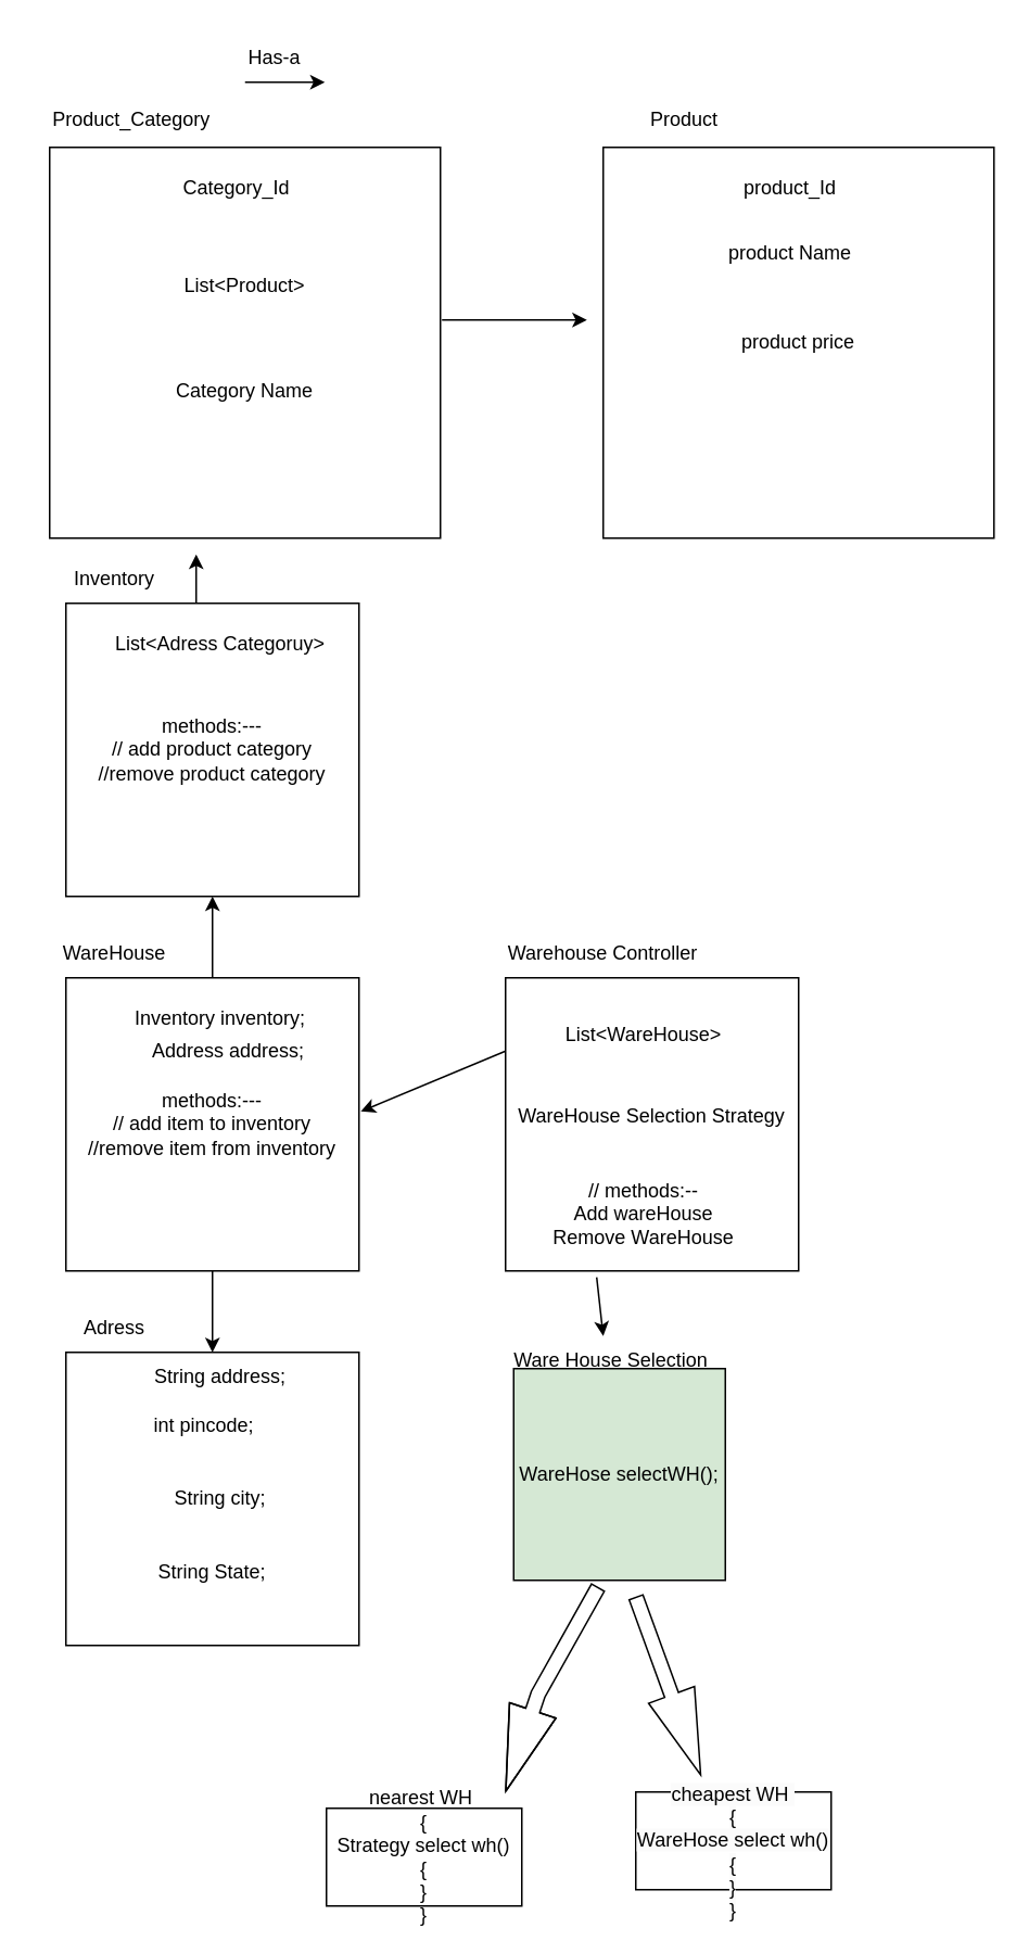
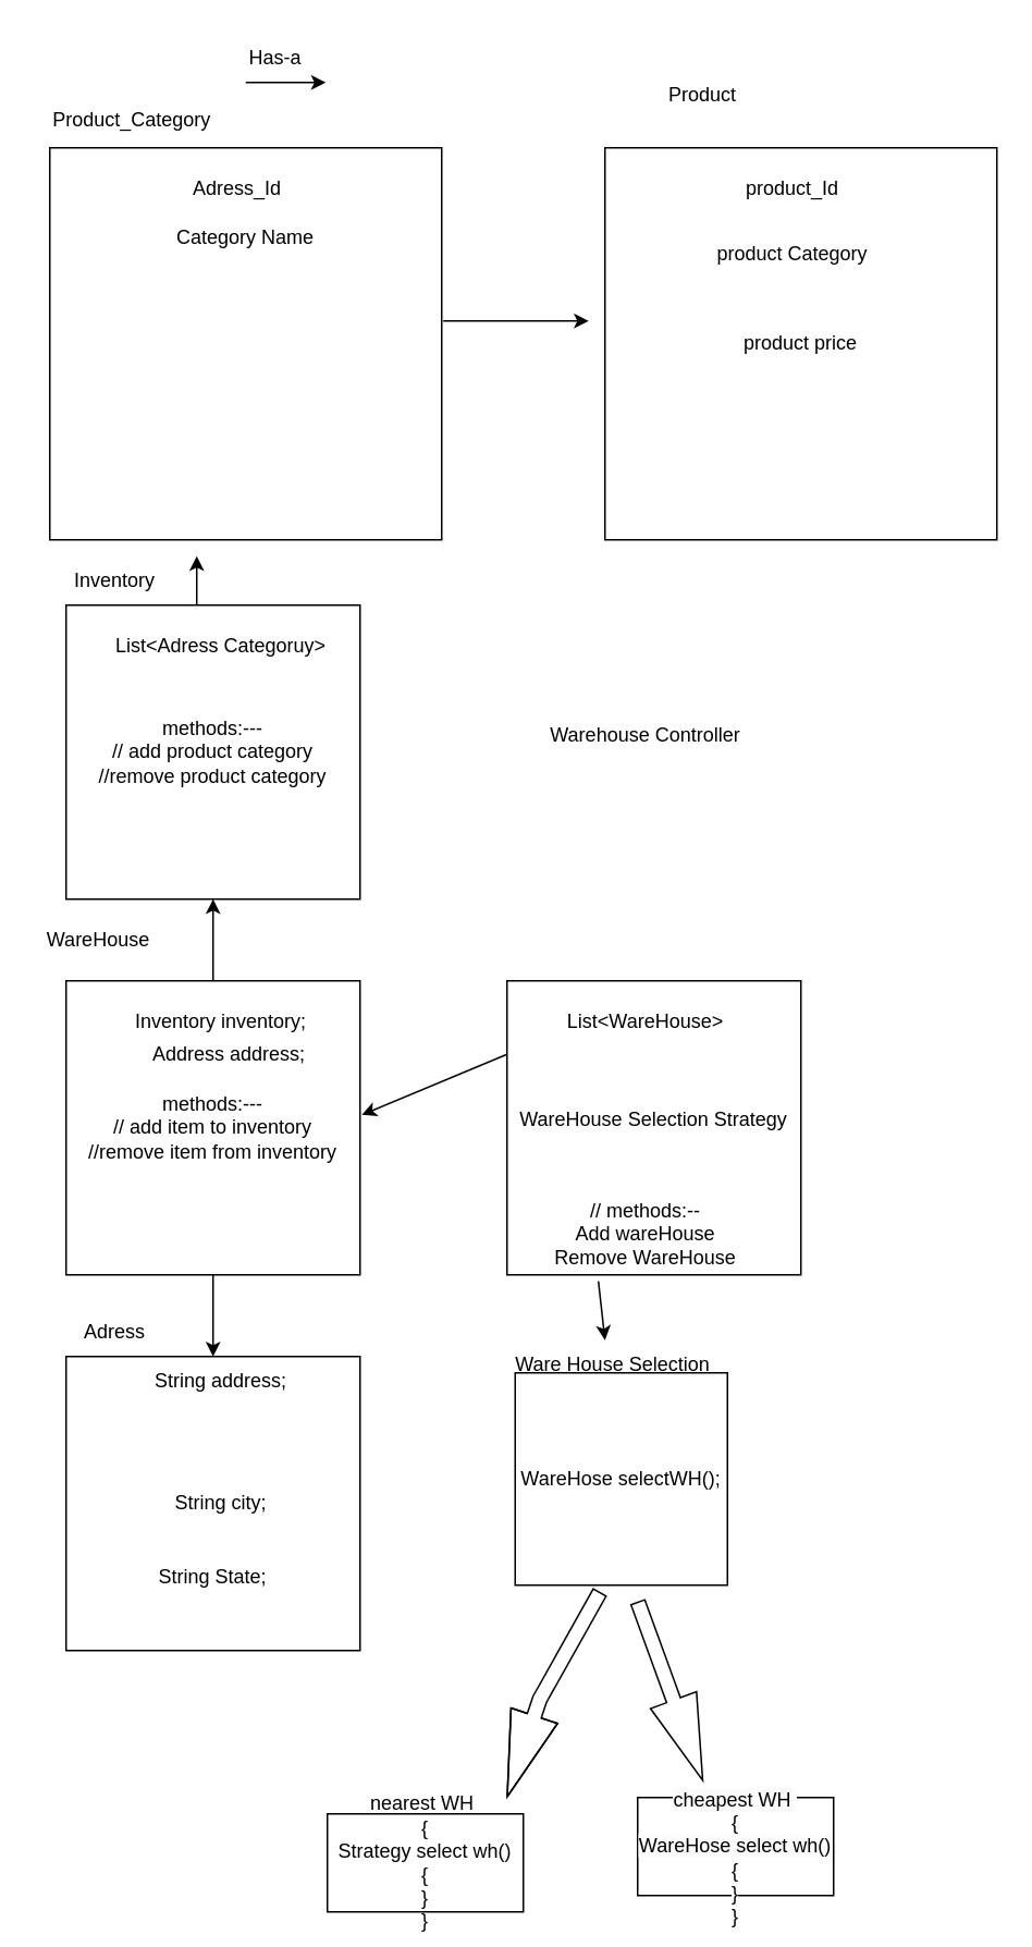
  <mxCell id="0" />
  <mxCell id="1" parent="0" />
  <mxCell id="2" value="" style="whiteSpace=wrap;html=1;aspect=fixed;" parent="1" vertex="1"><mxGeometry x="30" y="90" width="240" height="240" as="geometry" /></mxCell>
  <mxCell id="3" value="Product_Category" style="text;html=1;align=center;verticalAlign=middle;resizable=0;points=[];autosize=1;strokeColor=none;fillColor=none;" parent="1" vertex="1"><mxGeometry x="20" y="58" width="120" height="30" as="geometry" /></mxCell>
- <mxCell id="4" value="Category_Id" style="text;html=1;strokeColor=none;fillColor=none;align=center;verticalAlign=middle;whiteSpace=wrap;rounded=0;" parent="1" vertex="1"><mxGeometry x="40" y="100" width="210" height="30" as="geometry" /></mxCell>
- <mxCell id="5" value="List&amp;lt;Product&amp;gt;" style="text;html=1;strokeColor=none;fillColor=none;align=center;verticalAlign=middle;whiteSpace=wrap;rounded=0;" parent="1" vertex="1"><mxGeometry x="45" y="160" width="210" height="30" as="geometry" /></mxCell>
- <mxCell id="6" value="Category Name" style="text;html=1;strokeColor=none;fillColor=none;align=center;verticalAlign=middle;whiteSpace=wrap;rounded=0;" parent="1" vertex="1"><mxGeometry x="45" y="225" width="210" height="30" as="geometry" /></mxCell>
+ <mxCell id="4" value="Adress_Id" style="text;html=1;strokeColor=none;fillColor=none;align=center;verticalAlign=middle;whiteSpace=wrap;rounded=0;" parent="1" vertex="1"><mxGeometry x="40" y="100" width="210" height="30" as="geometry" /></mxCell>
+ <mxCell id="6" value="Category Name" style="text;html=1;strokeColor=none;fillColor=none;align=center;verticalAlign=middle;whiteSpace=wrap;rounded=0;" parent="1" vertex="1"><mxGeometry x="45" y="130" width="210" height="30" as="geometry" /></mxCell>
  <mxCell id="7" value="" style="whiteSpace=wrap;html=1;aspect=fixed;" parent="1" vertex="1"><mxGeometry x="370" y="90" width="240" height="240" as="geometry" /></mxCell>
- <mxCell id="8" value="Product" style="text;html=1;strokeColor=none;fillColor=none;align=center;verticalAlign=middle;whiteSpace=wrap;rounded=0;" parent="1" vertex="1"><mxGeometry x="390" y="58" width="60" height="30" as="geometry" /></mxCell>
+ <mxCell id="8" value="Product" style="text;html=1;strokeColor=none;fillColor=none;align=center;verticalAlign=middle;whiteSpace=wrap;rounded=0;" parent="1" vertex="1"><mxGeometry x="400" y="43" width="60" height="30" as="geometry" /></mxCell>
  <mxCell id="9" value="product_Id" style="text;html=1;strokeColor=none;fillColor=none;align=center;verticalAlign=middle;whiteSpace=wrap;rounded=0;" parent="1" vertex="1"><mxGeometry x="400" y="95" width="170" height="40" as="geometry" /></mxCell>
- <mxCell id="10" value="product Name" style="text;html=1;strokeColor=none;fillColor=none;align=center;verticalAlign=middle;whiteSpace=wrap;rounded=0;" parent="1" vertex="1"><mxGeometry x="400" y="135" width="170" height="40" as="geometry" /></mxCell>
+ <mxCell id="10" value="product Category" style="text;html=1;strokeColor=none;fillColor=none;align=center;verticalAlign=middle;whiteSpace=wrap;rounded=0;" parent="1" vertex="1"><mxGeometry x="400" y="135" width="170" height="40" as="geometry" /></mxCell>
  <mxCell id="11" value="product price" style="text;html=1;strokeColor=none;fillColor=none;align=center;verticalAlign=middle;whiteSpace=wrap;rounded=0;" parent="1" vertex="1"><mxGeometry x="405" y="190" width="170" height="40" as="geometry" /></mxCell>
  <mxCell id="12" style="edgeStyle=orthogonalEdgeStyle;rounded=0;orthogonalLoop=1;jettySize=auto;html=1;exitX=0.5;exitY=1;exitDx=0;exitDy=0;" parent="1" source="2" target="2" edge="1"><mxGeometry relative="1" as="geometry" /></mxCell>
  <mxCell id="13" value="" style="endArrow=classic;html=1;rounded=0;exitX=1.004;exitY=0.442;exitDx=0;exitDy=0;exitPerimeter=0;" parent="1" source="2" edge="1"><mxGeometry width="50" height="50" relative="1" as="geometry"><mxPoint x="320" y="310" as="sourcePoint" /><mxPoint x="360" y="196" as="targetPoint" /></mxGeometry></mxCell>
  <mxCell id="14" value="" style="endArrow=classic;html=1;rounded=0;exitX=1.004;exitY=0.442;exitDx=0;exitDy=0;exitPerimeter=0;" parent="1" target="15" edge="1"><mxGeometry width="50" height="50" relative="1" as="geometry"><mxPoint x="150" y="50" as="sourcePoint" /><mxPoint x="239" y="50" as="targetPoint" /><Array as="points"><mxPoint x="199" y="50" /></Array></mxGeometry></mxCell>
  <mxCell id="15" value="Has-a&amp;nbsp;" style="text;html=1;strokeColor=none;fillColor=none;align=center;verticalAlign=middle;whiteSpace=wrap;rounded=0;" parent="1" vertex="1"><mxGeometry x="140" y="20" width="60" height="30" as="geometry" /></mxCell>
  <mxCell id="16" value="methods:---&lt;br&gt;// add product category&lt;br&gt;//remove product category" style="whiteSpace=wrap;html=1;aspect=fixed;" parent="1" vertex="1"><mxGeometry x="40" y="370" width="180" height="180" as="geometry" /></mxCell>
  <mxCell id="17" value="Inventory" style="text;html=1;strokeColor=none;fillColor=none;align=center;verticalAlign=middle;whiteSpace=wrap;rounded=0;" parent="1" vertex="1"><mxGeometry x="40" y="340" width="60" height="30" as="geometry" /></mxCell>
  <mxCell id="18" value="List&amp;lt;Adress Categoruy&amp;gt;" style="text;html=1;strokeColor=none;fillColor=none;align=center;verticalAlign=middle;whiteSpace=wrap;rounded=0;" parent="1" vertex="1"><mxGeometry x="60" y="380" width="150" height="30" as="geometry" /></mxCell>
  <mxCell id="19" value="" style="endArrow=classic;html=1;rounded=0;" parent="1" edge="1"><mxGeometry width="50" height="50" relative="1" as="geometry"><mxPoint x="120" y="370" as="sourcePoint" /><mxPoint x="120" y="340" as="targetPoint" /></mxGeometry></mxCell>
  <mxCell id="20" value="methods:---&lt;br&gt;// add item to inventory&lt;br&gt;//remove item from inventory" style="whiteSpace=wrap;html=1;aspect=fixed;" parent="1" vertex="1"><mxGeometry x="40" y="600" width="180" height="180" as="geometry" /></mxCell>
  <mxCell id="21" value="" style="endArrow=classic;html=1;rounded=0;exitX=0.5;exitY=0;exitDx=0;exitDy=0;entryX=0.5;entryY=1;entryDx=0;entryDy=0;" parent="1" source="20" target="16" edge="1"><mxGeometry width="50" height="50" relative="1" as="geometry"><mxPoint x="130" y="380" as="sourcePoint" /><mxPoint x="330" y="480" as="targetPoint" /></mxGeometry></mxCell>
- <mxCell id="22" value="WareHouse" style="text;html=1;strokeColor=none;fillColor=none;align=center;verticalAlign=middle;whiteSpace=wrap;rounded=0;" parent="1" vertex="1"><mxGeometry x="20" y="570" width="100" height="30" as="geometry" /></mxCell>
+ <mxCell id="22" value="WareHouse" style="text;html=1;strokeColor=none;fillColor=none;align=center;verticalAlign=middle;whiteSpace=wrap;rounded=0;" parent="1" vertex="1"><mxGeometry x="10" y="560" width="100" height="30" as="geometry" /></mxCell>
  <mxCell id="23" value="Inventory inventory;" style="text;html=1;strokeColor=none;fillColor=none;align=center;verticalAlign=middle;whiteSpace=wrap;rounded=0;" parent="1" vertex="1"><mxGeometry x="60" y="610" width="150" height="30" as="geometry" /></mxCell>
  <mxCell id="24" value="Address address;" style="text;html=1;strokeColor=none;fillColor=none;align=center;verticalAlign=middle;whiteSpace=wrap;rounded=0;" parent="1" vertex="1"><mxGeometry x="80" y="630" width="120" height="30" as="geometry" /></mxCell>
  <mxCell id="25" value="" style="whiteSpace=wrap;html=1;aspect=fixed;" parent="1" vertex="1"><mxGeometry x="40" y="830" width="180" height="180" as="geometry" /></mxCell>
  <mxCell id="26" value="Adress" style="text;html=1;strokeColor=none;fillColor=none;align=center;verticalAlign=middle;whiteSpace=wrap;rounded=0;" parent="1" vertex="1"><mxGeometry x="40" y="800" width="60" height="30" as="geometry" /></mxCell>
  <mxCell id="27" value="" style="endArrow=classic;html=1;rounded=0;exitX=0.5;exitY=1;exitDx=0;exitDy=0;entryX=0.5;entryY=0;entryDx=0;entryDy=0;" parent="1" source="20" target="25" edge="1"><mxGeometry width="50" height="50" relative="1" as="geometry"><mxPoint x="320" y="1010" as="sourcePoint" /><mxPoint x="370" y="960" as="targetPoint" /></mxGeometry></mxCell>
  <mxCell id="28" value="String address;" style="text;html=1;strokeColor=none;fillColor=none;align=center;verticalAlign=middle;whiteSpace=wrap;rounded=0;" parent="1" vertex="1"><mxGeometry x="60" y="830" width="150" height="30" as="geometry" /></mxCell>
- <mxCell id="29" value="int pincode;" style="text;html=1;strokeColor=none;fillColor=none;align=center;verticalAlign=middle;whiteSpace=wrap;rounded=0;" parent="1" vertex="1"><mxGeometry x="50" y="860" width="150" height="30" as="geometry" /></mxCell>
  <mxCell id="30" value="String city;" style="text;html=1;strokeColor=none;fillColor=none;align=center;verticalAlign=middle;whiteSpace=wrap;rounded=0;" parent="1" vertex="1"><mxGeometry x="60" y="905" width="150" height="30" as="geometry" /></mxCell>
  <mxCell id="31" value="String State;" style="text;html=1;strokeColor=none;fillColor=none;align=center;verticalAlign=middle;whiteSpace=wrap;rounded=0;" parent="1" vertex="1"><mxGeometry x="55" y="950" width="150" height="30" as="geometry" /></mxCell>
  <mxCell id="32" value="" style="whiteSpace=wrap;html=1;aspect=fixed;" parent="1" vertex="1"><mxGeometry x="310" y="600" width="180" height="180" as="geometry" /></mxCell>
- <mxCell id="33" value="Warehouse Controller" style="text;html=1;strokeColor=none;fillColor=none;align=center;verticalAlign=middle;whiteSpace=wrap;rounded=0;" parent="1" vertex="1"><mxGeometry x="280" y="570" width="180" height="30" as="geometry" /></mxCell>
+ <mxCell id="33" value="Warehouse Controller" style="text;html=1;strokeColor=none;fillColor=none;align=center;verticalAlign=middle;whiteSpace=wrap;rounded=0;" parent="1" vertex="1"><mxGeometry x="305" y="435" width="180" height="30" as="geometry" /></mxCell>
  <mxCell id="34" value="WareHouse Selection Strategy" style="text;html=1;strokeColor=none;fillColor=none;align=center;verticalAlign=middle;whiteSpace=wrap;rounded=0;" parent="1" vertex="1"><mxGeometry x="315" y="670" width="170" height="30" as="geometry" /></mxCell>
- <mxCell id="35" value="List&amp;lt;WareHouse&amp;gt;" style="text;html=1;strokeColor=none;fillColor=none;align=center;verticalAlign=middle;whiteSpace=wrap;rounded=0;" parent="1" vertex="1"><mxGeometry x="320" y="620" width="150" height="30" as="geometry" /></mxCell>
- <mxCell id="36" value="// methods:--&lt;br&gt;Add wareHouse&lt;br&gt;Remove WareHouse" style="text;html=1;strokeColor=none;fillColor=none;align=center;verticalAlign=middle;whiteSpace=wrap;rounded=0;" parent="1" vertex="1"><mxGeometry x="315" y="730" width="160" height="30" as="geometry" /></mxCell>
+ <mxCell id="35" value="List&amp;lt;WareHouse&amp;gt;" style="text;html=1;strokeColor=none;fillColor=none;align=center;verticalAlign=middle;whiteSpace=wrap;rounded=0;" parent="1" vertex="1"><mxGeometry x="320" y="610" width="150" height="30" as="geometry" /></mxCell>
+ <mxCell id="36" value="// methods:--&lt;br&gt;Add wareHouse&lt;br&gt;Remove WareHouse" style="text;html=1;strokeColor=none;fillColor=none;align=center;verticalAlign=middle;whiteSpace=wrap;rounded=0;" parent="1" vertex="1"><mxGeometry x="315" y="740" width="160" height="30" as="geometry" /></mxCell>
  <mxCell id="37" value="" style="endArrow=classic;html=1;rounded=0;entryX=1.006;entryY=0.456;entryDx=0;entryDy=0;entryPerimeter=0;exitX=0;exitY=0.25;exitDx=0;exitDy=0;" parent="1" source="32" target="20" edge="1"><mxGeometry width="50" height="50" relative="1" as="geometry"><mxPoint x="320" y="830" as="sourcePoint" /><mxPoint x="370" y="780" as="targetPoint" /></mxGeometry></mxCell>
- <mxCell id="38" value="WareHose selectWH();" style="whiteSpace=wrap;html=1;aspect=fixed;fillColor=#d5e8d4;" parent="1" vertex="1"><mxGeometry x="315" y="840" width="130" height="130" as="geometry" /></mxCell>
+ <mxCell id="38" value="WareHose selectWH();" style="whiteSpace=wrap;html=1;aspect=fixed;" parent="1" vertex="1"><mxGeometry x="315" y="840" width="130" height="130" as="geometry" /></mxCell>
  <mxCell id="39" value="Ware House Selection" style="text;html=1;strokeColor=none;fillColor=none;align=center;verticalAlign=middle;whiteSpace=wrap;rounded=0;" parent="1" vertex="1"><mxGeometry x="310" y="820" width="130" height="30" as="geometry" /></mxCell>
  <mxCell id="40" value="" style="shape=flexArrow;endArrow=classic;html=1;rounded=0;width=9;endSize=17.09;exitX=0.4;exitY=1.031;exitDx=0;exitDy=0;exitPerimeter=0;" parent="1" source="38" edge="1"><mxGeometry width="50" height="50" relative="1" as="geometry"><mxPoint x="330" y="920" as="sourcePoint" /><mxPoint x="310" y="1100" as="targetPoint" /><Array as="points"><mxPoint x="330" y="1040" /></Array></mxGeometry></mxCell>
  <mxCell id="41" value="" style="shape=flexArrow;endArrow=classic;html=1;rounded=0;width=9;endSize=17.09;exitX=0.4;exitY=1.031;exitDx=0;exitDy=0;exitPerimeter=0;" parent="1" edge="1"><mxGeometry width="50" height="50" relative="1" as="geometry"><mxPoint x="390" y="980" as="sourcePoint" /><mxPoint x="430" y="1090" as="targetPoint" /><Array as="points" /></mxGeometry></mxCell>
  <mxCell id="42" value="nearest WH&amp;nbsp;&lt;br&gt;{&lt;br&gt;Strategy select wh()&lt;br&gt;{&lt;br&gt;}&lt;br&gt;}" style="rounded=0;whiteSpace=wrap;html=1;" parent="1" vertex="1"><mxGeometry x="200" y="1110" width="120" height="60" as="geometry" /></mxCell>
  <mxCell id="43" value="&lt;br&gt;&lt;span style=&quot;color: rgb(0, 0, 0); font-family: Helvetica; font-size: 12px; font-style: normal; font-variant-ligatures: normal; font-variant-caps: normal; font-weight: 400; letter-spacing: normal; orphans: 2; text-align: center; text-indent: 0px; text-transform: none; widows: 2; word-spacing: 0px; -webkit-text-stroke-width: 0px; background-color: rgb(251, 251, 251); text-decoration-thickness: initial; text-decoration-style: initial; text-decoration-color: initial; float: none; display: inline !important;&quot;&gt;cheapest WH&amp;nbsp;&lt;/span&gt;&lt;br style=&quot;border-color: var(--border-color); color: rgb(0, 0, 0); font-family: Helvetica; font-size: 12px; font-style: normal; font-variant-ligatures: normal; font-variant-caps: normal; font-weight: 400; letter-spacing: normal; orphans: 2; text-align: center; text-indent: 0px; text-transform: none; widows: 2; word-spacing: 0px; -webkit-text-stroke-width: 0px; background-color: rgb(251, 251, 251); text-decoration-thickness: initial; text-decoration-style: initial; text-decoration-color: initial;&quot;&gt;&lt;span style=&quot;color: rgb(0, 0, 0); font-family: Helvetica; font-size: 12px; font-style: normal; font-variant-ligatures: normal; font-variant-caps: normal; font-weight: 400; letter-spacing: normal; orphans: 2; text-align: center; text-indent: 0px; text-transform: none; widows: 2; word-spacing: 0px; -webkit-text-stroke-width: 0px; background-color: rgb(251, 251, 251); text-decoration-thickness: initial; text-decoration-style: initial; text-decoration-color: initial; float: none; display: inline !important;&quot;&gt;{&lt;/span&gt;&lt;br style=&quot;border-color: var(--border-color); color: rgb(0, 0, 0); font-family: Helvetica; font-size: 12px; font-style: normal; font-variant-ligatures: normal; font-variant-caps: normal; font-weight: 400; letter-spacing: normal; orphans: 2; text-align: center; text-indent: 0px; text-transform: none; widows: 2; word-spacing: 0px; -webkit-text-stroke-width: 0px; background-color: rgb(251, 251, 251); text-decoration-thickness: initial; text-decoration-style: initial; text-decoration-color: initial;&quot;&gt;&lt;span style=&quot;color: rgb(0, 0, 0); font-family: Helvetica; font-size: 12px; font-style: normal; font-variant-ligatures: normal; font-variant-caps: normal; font-weight: 400; letter-spacing: normal; orphans: 2; text-align: center; text-indent: 0px; text-transform: none; widows: 2; word-spacing: 0px; -webkit-text-stroke-width: 0px; background-color: rgb(251, 251, 251); text-decoration-thickness: initial; text-decoration-style: initial; text-decoration-color: initial; float: none; display: inline !important;&quot;&gt;WareHose select wh()&lt;/span&gt;&lt;br style=&quot;border-color: var(--border-color); color: rgb(0, 0, 0); font-family: Helvetica; font-size: 12px; font-style: normal; font-variant-ligatures: normal; font-variant-caps: normal; font-weight: 400; letter-spacing: normal; orphans: 2; text-align: center; text-indent: 0px; text-transform: none; widows: 2; word-spacing: 0px; -webkit-text-stroke-width: 0px; background-color: rgb(251, 251, 251); text-decoration-thickness: initial; text-decoration-style: initial; text-decoration-color: initial;&quot;&gt;&lt;span style=&quot;color: rgb(0, 0, 0); font-family: Helvetica; font-size: 12px; font-style: normal; font-variant-ligatures: normal; font-variant-caps: normal; font-weight: 400; letter-spacing: normal; orphans: 2; text-align: center; text-indent: 0px; text-transform: none; widows: 2; word-spacing: 0px; -webkit-text-stroke-width: 0px; background-color: rgb(251, 251, 251); text-decoration-thickness: initial; text-decoration-style: initial; text-decoration-color: initial; float: none; display: inline !important;&quot;&gt;{&lt;/span&gt;&lt;br style=&quot;border-color: var(--border-color); color: rgb(0, 0, 0); font-family: Helvetica; font-size: 12px; font-style: normal; font-variant-ligatures: normal; font-variant-caps: normal; font-weight: 400; letter-spacing: normal; orphans: 2; text-align: center; text-indent: 0px; text-transform: none; widows: 2; word-spacing: 0px; -webkit-text-stroke-width: 0px; background-color: rgb(251, 251, 251); text-decoration-thickness: initial; text-decoration-style: initial; text-decoration-color: initial;&quot;&gt;&lt;span style=&quot;color: rgb(0, 0, 0); font-family: Helvetica; font-size: 12px; font-style: normal; font-variant-ligatures: normal; font-variant-caps: normal; font-weight: 400; letter-spacing: normal; orphans: 2; text-align: center; text-indent: 0px; text-transform: none; widows: 2; word-spacing: 0px; -webkit-text-stroke-width: 0px; background-color: rgb(251, 251, 251); text-decoration-thickness: initial; text-decoration-style: initial; text-decoration-color: initial; float: none; display: inline !important;&quot;&gt;}&lt;/span&gt;&lt;br style=&quot;border-color: var(--border-color); color: rgb(0, 0, 0); font-family: Helvetica; font-size: 12px; font-style: normal; font-variant-ligatures: normal; font-variant-caps: normal; font-weight: 400; letter-spacing: normal; orphans: 2; text-align: center; text-indent: 0px; text-transform: none; widows: 2; word-spacing: 0px; -webkit-text-stroke-width: 0px; background-color: rgb(251, 251, 251); text-decoration-thickness: initial; text-decoration-style: initial; text-decoration-color: initial;&quot;&gt;&lt;span style=&quot;color: rgb(0, 0, 0); font-family: Helvetica; font-size: 12px; font-style: normal; font-variant-ligatures: normal; font-variant-caps: normal; font-weight: 400; letter-spacing: normal; orphans: 2; text-align: center; text-indent: 0px; text-transform: none; widows: 2; word-spacing: 0px; -webkit-text-stroke-width: 0px; background-color: rgb(251, 251, 251); text-decoration-thickness: initial; text-decoration-style: initial; text-decoration-color: initial; float: none; display: inline !important;&quot;&gt;}&lt;/span&gt;&lt;br&gt;" style="rounded=0;whiteSpace=wrap;html=1;" parent="1" vertex="1"><mxGeometry x="390" y="1100" width="120" height="60" as="geometry" /></mxCell>
  <mxCell id="44" value="" style="endArrow=classic;html=1;rounded=0;exitX=0.311;exitY=1.022;exitDx=0;exitDy=0;exitPerimeter=0;" parent="1" source="32" edge="1"><mxGeometry width="50" height="50" relative="1" as="geometry"><mxPoint x="320" y="870" as="sourcePoint" /><mxPoint x="370" y="820" as="targetPoint" /></mxGeometry></mxCell>
  <mxCell id="45" style="edgeStyle=orthogonalEdgeStyle;rounded=0;orthogonalLoop=1;jettySize=auto;html=1;exitX=0.5;exitY=1;exitDx=0;exitDy=0;" parent="1" source="7" target="7" edge="1"><mxGeometry relative="1" as="geometry" /></mxCell>
